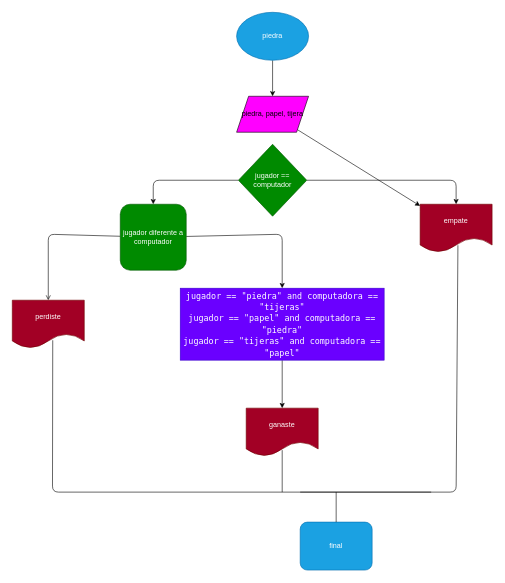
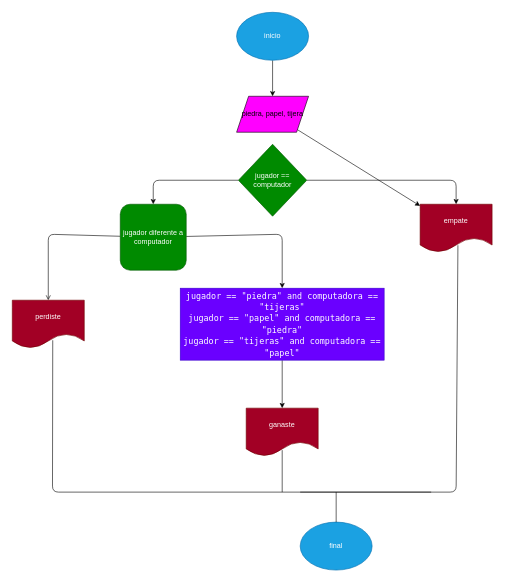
  <mxCell id="0" />
  <mxCell id="1" parent="0" />
  <mxCell id="2" value="" style="edgeStyle=none;html=1;fontColor=#FFFFFF;" parent="1" source="3" target="5" edge="1"><mxGeometry relative="1" as="geometry" /></mxCell>
- <mxCell id="3" value="piedra" style="ellipse;whiteSpace=wrap;html=1;fillColor=#1ba1e2;fontColor=#ffffff;strokeColor=#006EAF;" parent="1" vertex="1"><mxGeometry x="394" y="20" width="120" height="80" as="geometry" /></mxCell>
+ <mxCell id="3" value="inicio" style="ellipse;whiteSpace=wrap;html=1;fillColor=#1ba1e2;fontColor=#ffffff;strokeColor=#006EAF;" parent="1" vertex="1"><mxGeometry x="394" y="20" width="120" height="80" as="geometry" /></mxCell>
  <mxCell id="4" value="" style="edgeStyle=none;html=1;fontColor=#FFFFFF;" parent="1" source="5" target="9" edge="1"><mxGeometry relative="1" as="geometry" /></mxCell>
  <mxCell id="5" value="piedra, papel, tijera" style="shape=parallelogram;perimeter=parallelogramPerimeter;whiteSpace=wrap;html=1;fixedSize=1;fillColor=#FF00FF;" parent="1" vertex="1"><mxGeometry x="394" y="160" width="120" height="60" as="geometry" /></mxCell>
  <mxCell id="6" style="edgeStyle=none;html=1;entryX=0.5;entryY=0;entryDx=0;entryDy=0;fontColor=#FFFFFF;" parent="1" source="8" target="9" edge="1"><mxGeometry relative="1" as="geometry"><Array as="points"><mxPoint x="760" y="300" /></Array></mxGeometry></mxCell>
  <mxCell id="7" style="edgeStyle=none;html=1;entryX=0.5;entryY=0;entryDx=0;entryDy=0;fontColor=#FFFFFF;" parent="1" source="8" target="12" edge="1"><mxGeometry relative="1" as="geometry"><Array as="points"><mxPoint x="255" y="300" /></Array></mxGeometry></mxCell>
  <mxCell id="8" value="jugador == computador" style="rhombus;whiteSpace=wrap;html=1;fillColor=#008a00;fontColor=#ffffff;strokeColor=#005700;" parent="1" vertex="1"><mxGeometry x="397" y="240" width="114" height="120" as="geometry" /></mxCell>
  <mxCell id="9" value="empate" style="shape=document;whiteSpace=wrap;html=1;boundedLbl=1;fillColor=#a20025;fontColor=#ffffff;strokeColor=#6F0000;" parent="1" vertex="1"><mxGeometry x="700" y="340" width="120" height="80" as="geometry" /></mxCell>
  <mxCell id="10" style="edgeStyle=none;html=1;entryX=0.5;entryY=0;entryDx=0;entryDy=0;fontColor=#FFFFFF;" parent="1" source="12" target="14" edge="1"><mxGeometry relative="1" as="geometry"><Array as="points"><mxPoint x="470" y="390" /></Array></mxGeometry></mxCell>
  <mxCell id="11" style="edgeStyle=none;html=1;entryX=0.5;entryY=0;entryDx=0;entryDy=0;fontColor=#FFFFFF;endArrow=open;" parent="1" source="12" target="15" edge="1"><mxGeometry relative="1" as="geometry"><Array as="points"><mxPoint x="80" y="390" /></Array></mxGeometry></mxCell>
  <mxCell id="12" value="jugador diferente a computador" style="whiteSpace=wrap;html=1;fillColor=#008a00;fontColor=#ffffff;strokeColor=#005700;rounded=1;" parent="1" vertex="1"><mxGeometry x="200" y="340" width="110" height="110" as="geometry" /></mxCell>
  <mxCell id="13" style="edgeStyle=none;html=1;entryX=0.5;entryY=0;entryDx=0;entryDy=0;fontColor=#FFFFFF;" parent="1" source="14" target="16" edge="1"><mxGeometry relative="1" as="geometry" /></mxCell>
  <mxCell id="14" value="&lt;div style=&quot;font-family: &amp;quot;Droid Sans Mono&amp;quot;, &amp;quot;monospace&amp;quot;, monospace; font-size: 14px; line-height: 19px;&quot;&gt;&lt;div style=&quot;&quot;&gt;&lt;font style=&quot;&quot; color=&quot;#ffffff&quot;&gt;jugador == &quot;piedra&quot; and computadora == &quot;tijeras&quot;&lt;/font&gt;&lt;/div&gt;&lt;div style=&quot;&quot;&gt;&lt;font color=&quot;#ffffff&quot;&gt;jugador == &quot;papel&quot; and computadora == &quot;piedra&quot;&lt;/font&gt;&lt;/div&gt;&lt;div style=&quot;&quot;&gt;&lt;font style=&quot;&quot; color=&quot;#ffffff&quot;&gt;jugador == &quot;tijeras&quot; and computadora == &quot;papel&quot;&lt;/font&gt;&lt;/div&gt;&lt;/div&gt;" style="rounded=0;whiteSpace=wrap;html=1;fillColor=#6a00ff;fontColor=#ffffff;strokeColor=#3700CC;" parent="1" vertex="1"><mxGeometry x="300" y="480" width="340" height="120" as="geometry" /></mxCell>
  <mxCell id="15" value="perdiste" style="shape=document;whiteSpace=wrap;html=1;boundedLbl=1;labelBackgroundColor=none;fontColor=#ffffff;fillColor=#a20025;strokeColor=#6F0000;" parent="1" vertex="1"><mxGeometry x="20" y="500" width="120" height="80" as="geometry" /></mxCell>
  <mxCell id="16" value="ganaste" style="shape=document;whiteSpace=wrap;html=1;boundedLbl=1;labelBackgroundColor=none;fontColor=#ffffff;fillColor=#a20025;strokeColor=#6F0000;" parent="1" vertex="1"><mxGeometry x="410" y="680" width="120" height="80" as="geometry" /></mxCell>
- <mxCell id="17" value="final" style="whiteSpace=wrap;html=1;labelBackgroundColor=none;fontColor=#ffffff;fillColor=#1ba1e2;strokeColor=#006EAF;rounded=1;" parent="1" vertex="1"><mxGeometry x="500" y="870" width="120" height="80" as="geometry" /></mxCell>
+ <mxCell id="17" value="final" style="ellipse;whiteSpace=wrap;html=1;labelBackgroundColor=none;fontColor=#ffffff;fillColor=#1ba1e2;strokeColor=#006EAF;" parent="1" vertex="1"><mxGeometry x="500" y="870" width="120" height="80" as="geometry" /></mxCell>
  <mxCell id="18" value="" style="endArrow=none;html=1;fontColor=#FFFFFF;exitX=0.562;exitY=0.835;exitDx=0;exitDy=0;exitPerimeter=0;" parent="1" source="15" edge="1"><mxGeometry width="50" height="50" relative="1" as="geometry"><mxPoint x="200" y="640" as="sourcePoint" /><mxPoint x="718.4" y="820" as="targetPoint" /><Array as="points"><mxPoint x="87" y="820" /></Array></mxGeometry></mxCell>
  <mxCell id="19" value="" style="endArrow=none;html=1;fontColor=#FFFFFF;entryX=0.525;entryY=0.855;entryDx=0;entryDy=0;entryPerimeter=0;" parent="1" target="9" edge="1"><mxGeometry width="50" height="50" relative="1" as="geometry"><mxPoint x="500" y="820" as="sourcePoint" /><mxPoint x="640" y="530" as="targetPoint" /><Array as="points"><mxPoint x="760" y="820" /></Array></mxGeometry></mxCell>
  <mxCell id="20" value="" style="endArrow=none;html=1;fontColor=#FFFFFF;exitX=0.5;exitY=0;exitDx=0;exitDy=0;" parent="1" source="17" edge="1"><mxGeometry width="50" height="50" relative="1" as="geometry"><mxPoint x="590" y="780" as="sourcePoint" /><mxPoint x="560" y="820" as="targetPoint" /></mxGeometry></mxCell>
  <mxCell id="21" value="" style="endArrow=none;html=1;fontColor=#FFFFFF;entryX=0.5;entryY=0.875;entryDx=0;entryDy=0;entryPerimeter=0;" parent="1" target="16" edge="1"><mxGeometry width="50" height="50" relative="1" as="geometry"><mxPoint x="470" y="820" as="sourcePoint" /><mxPoint x="640" y="730" as="targetPoint" /></mxGeometry></mxCell>
